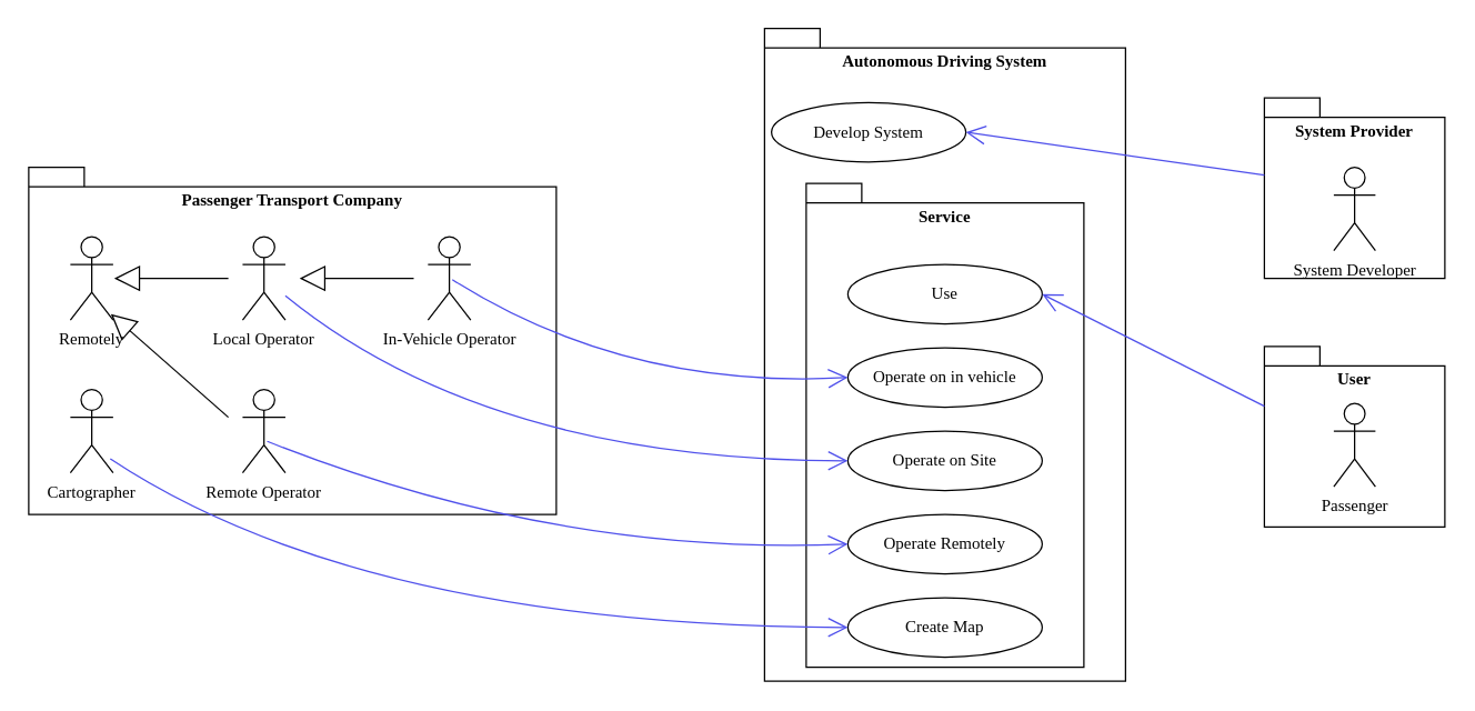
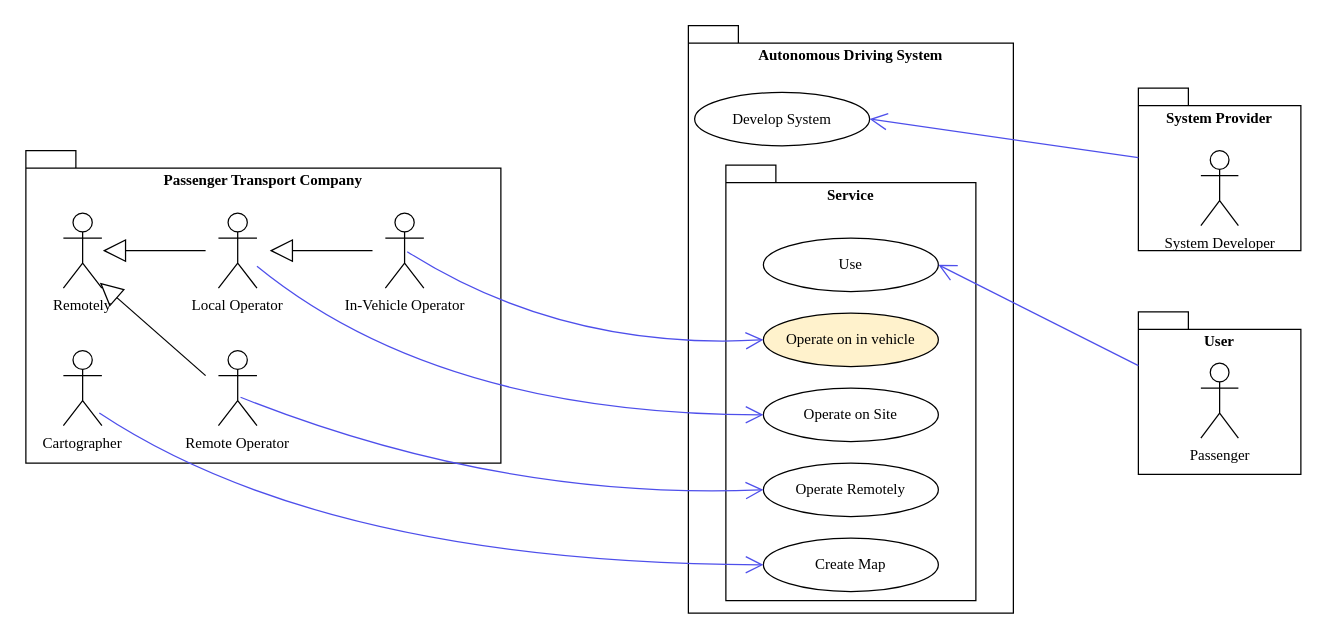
  <mxCell id="0" />
  <mxCell id="1" parent="0" />
  <mxCell id="2" value="" style="group;fontFamily=Prompt;" parent="1" vertex="1" connectable="0"><mxGeometry x="20" y="120" width="380" height="250" as="geometry" /></mxCell>
  <mxCell id="3" value="Passenger Transport Company" style="shape=folder;fontStyle=1;spacingTop=10;tabWidth=40;tabHeight=14;tabPosition=left;html=1;whiteSpace=wrap;verticalAlign=top;fontFamily=Prompt;" parent="2" vertex="1"><mxGeometry width="380" height="250" as="geometry" /></mxCell>
  <mxCell id="4" value="Remotely" style="shape=umlActor;verticalLabelPosition=bottom;verticalAlign=top;html=1;fontFamily=Prompt;" parent="2" vertex="1"><mxGeometry x="30.001" y="50" width="30.811" height="60" as="geometry" /></mxCell>
  <mxCell id="5" value="Local Operator" style="shape=umlActor;verticalLabelPosition=bottom;verticalAlign=top;html=1;fontFamily=Prompt;" parent="2" vertex="1"><mxGeometry x="154.054" y="50" width="30.811" height="60" as="geometry" /></mxCell>
  <mxCell id="6" value="In-Vehicle Operator" style="shape=umlActor;verticalLabelPosition=bottom;verticalAlign=top;html=1;fontFamily=Prompt;" parent="2" vertex="1"><mxGeometry x="287.568" y="50" width="30.811" height="60" as="geometry" /></mxCell>
  <mxCell id="7" value="Cartographer" style="shape=umlActor;verticalLabelPosition=bottom;verticalAlign=top;html=1;fontFamily=Prompt;" parent="2" vertex="1"><mxGeometry x="30.001" y="160" width="30.811" height="60" as="geometry" /></mxCell>
  <mxCell id="8" value="Remote Operator" style="shape=umlActor;verticalLabelPosition=bottom;verticalAlign=top;html=1;fontFamily=Prompt;" parent="2" vertex="1"><mxGeometry x="154.054" y="160" width="30.811" height="60" as="geometry" /></mxCell>
  <mxCell id="9" value="" style="endArrow=block;endSize=16;endFill=0;html=1;rounded=0;fontFamily=Prompt;" parent="2" edge="1"><mxGeometry width="160" relative="1" as="geometry"><mxPoint x="143.784" y="80" as="sourcePoint" /><mxPoint x="61.622" y="80" as="targetPoint" /></mxGeometry></mxCell>
  <mxCell id="10" value="" style="endArrow=block;endSize=16;endFill=0;html=1;rounded=0;fontFamily=Prompt;" parent="2" edge="1"><mxGeometry width="160" relative="1" as="geometry"><mxPoint x="277.297" y="80" as="sourcePoint" /><mxPoint x="195.135" y="80" as="targetPoint" /></mxGeometry></mxCell>
  <mxCell id="11" value="" style="endArrow=block;endSize=16;endFill=0;html=1;rounded=0;entryX=0.947;entryY=0.927;entryDx=0;entryDy=0;entryPerimeter=0;fontFamily=Prompt;" parent="2" target="4" edge="1"><mxGeometry width="160" relative="1" as="geometry"><mxPoint x="143.784" y="180" as="sourcePoint" /><mxPoint x="71.892" y="140" as="targetPoint" /></mxGeometry></mxCell>
  <mxCell id="12" value="" style="group;fontFamily=Prompt;" parent="1" vertex="1" connectable="0"><mxGeometry x="550" y="20" width="260" height="470" as="geometry" /></mxCell>
  <mxCell id="13" value="Autonomous Driving System" style="shape=folder;fontStyle=1;spacingTop=10;tabWidth=40;tabHeight=14;tabPosition=left;html=1;whiteSpace=wrap;verticalAlign=top;container=0;fontFamily=Prompt;" parent="12" vertex="1"><mxGeometry width="260" height="470" as="geometry" /></mxCell>
  <mxCell id="14" value="Service" style="shape=folder;fontStyle=1;spacingTop=10;tabWidth=40;tabHeight=14;tabPosition=left;html=1;whiteSpace=wrap;verticalAlign=top;container=0;fontFamily=Prompt;" parent="12" vertex="1"><mxGeometry x="30" y="111.59" width="200" height="348.41" as="geometry" /></mxCell>
  <mxCell id="15" value="Develop System" style="ellipse;whiteSpace=wrap;html=1;container=0;fontFamily=Prompt;" parent="12" vertex="1"><mxGeometry x="5" y="53.409" width="140" height="42.727" as="geometry" /></mxCell>
  <mxCell id="16" value="Use" style="ellipse;whiteSpace=wrap;html=1;container=0;fontFamily=Prompt;" parent="12" vertex="1"><mxGeometry x="60" y="170.001" width="140" height="42.727" as="geometry" /></mxCell>
- <mxCell id="17" value="Operate on in vehicle" style="ellipse;whiteSpace=wrap;html=1;container=0;fontFamily=Prompt;" parent="12" vertex="1"><mxGeometry x="60" y="230.002" width="140" height="42.727" as="geometry" /></mxCell>
+ <mxCell id="17" value="Operate on in vehicle" style="ellipse;whiteSpace=wrap;html=1;container=0;fontFamily=Prompt;fillColor=#fff2cc;" parent="12" vertex="1"><mxGeometry x="60" y="230.002" width="140" height="42.727" as="geometry" /></mxCell>
  <mxCell id="18" value="Operate on Site" style="ellipse;whiteSpace=wrap;html=1;container=0;fontFamily=Prompt;" parent="12" vertex="1"><mxGeometry x="60" y="290" width="140" height="42.727" as="geometry" /></mxCell>
  <mxCell id="19" value="Operate Remotely" style="ellipse;whiteSpace=wrap;html=1;container=0;fontFamily=Prompt;" parent="12" vertex="1"><mxGeometry x="60" y="350" width="140" height="42.727" as="geometry" /></mxCell>
  <mxCell id="20" value="Create Map" style="ellipse;whiteSpace=wrap;html=1;container=0;fontFamily=Prompt;" parent="12" vertex="1"><mxGeometry x="60" y="410" width="140" height="42.727" as="geometry" /></mxCell>
  <mxCell id="21" value="" style="group;fontFamily=Prompt;" parent="1" vertex="1" connectable="0"><mxGeometry x="910" y="249" width="130" height="130" as="geometry" /></mxCell>
  <mxCell id="22" value="User" style="shape=folder;fontStyle=1;spacingTop=10;tabWidth=40;tabHeight=14;tabPosition=left;html=1;whiteSpace=wrap;verticalAlign=top;fontFamily=Prompt;" parent="21" vertex="1"><mxGeometry width="130" height="130" as="geometry" /></mxCell>
  <mxCell id="23" value="Passenger" style="shape=umlActor;verticalLabelPosition=bottom;verticalAlign=top;html=1;fontFamily=Prompt;" parent="21" vertex="1"><mxGeometry x="50" y="41" width="30" height="60" as="geometry" /></mxCell>
  <mxCell id="24" value="" style="group;fontFamily=Prompt;" parent="1" vertex="1" connectable="0"><mxGeometry x="910" y="70" width="130" height="130" as="geometry" /></mxCell>
  <mxCell id="25" value="System Provider" style="shape=folder;fontStyle=1;spacingTop=10;tabWidth=40;tabHeight=14;tabPosition=left;html=1;whiteSpace=wrap;verticalAlign=top;fontFamily=Prompt;" parent="24" vertex="1"><mxGeometry width="130" height="130" as="geometry" /></mxCell>
  <mxCell id="26" value="System Developer" style="shape=umlActor;verticalLabelPosition=bottom;verticalAlign=top;html=1;fontFamily=Prompt;" parent="24" vertex="1"><mxGeometry x="50" y="50" width="30" height="60" as="geometry" /></mxCell>
  <mxCell id="27" value="" style="endArrow=open;endFill=1;endSize=12;html=1;exitX=0.568;exitY=0.514;exitDx=0;exitDy=0;exitPerimeter=0;entryX=0;entryY=0.5;entryDx=0;entryDy=0;curved=1;strokeColor=#4E4FEB;fontFamily=Prompt;" parent="1" source="6" target="17" edge="1"><mxGeometry width="160" relative="1" as="geometry"><mxPoint x="320" y="440" as="sourcePoint" /><mxPoint x="480" y="440" as="targetPoint" /><Array as="points"><mxPoint x="450" y="280" /></Array></mxGeometry></mxCell>
  <mxCell id="28" value="" style="endArrow=open;endFill=1;endSize=12;html=1;exitX=0.574;exitY=0.622;exitDx=0;exitDy=0;exitPerimeter=0;entryX=0;entryY=0.5;entryDx=0;entryDy=0;curved=1;strokeColor=#4E4FEB;fontFamily=Prompt;" parent="1" source="8" target="19" edge="1"><mxGeometry width="160" relative="1" as="geometry"><mxPoint x="340" y="410" as="sourcePoint" /><mxPoint x="500" y="410" as="targetPoint" /><Array as="points"><mxPoint x="400" y="400" /></Array></mxGeometry></mxCell>
  <mxCell id="29" value="" style="endArrow=open;endFill=1;endSize=12;html=1;exitX=0.933;exitY=0.833;exitDx=0;exitDy=0;exitPerimeter=0;entryX=0;entryY=0.5;entryDx=0;entryDy=0;curved=1;strokeColor=#4E4FEB;fontFamily=Prompt;" parent="1" source="7" target="20" edge="1"><mxGeometry width="160" relative="1" as="geometry"><mxPoint x="210" y="450" as="sourcePoint" /><mxPoint x="370" y="450" as="targetPoint" /><Array as="points"><mxPoint x="260" y="450" /></Array></mxGeometry></mxCell>
  <mxCell id="30" value="" style="endArrow=open;endFill=1;endSize=12;html=1;entryX=0;entryY=0.5;entryDx=0;entryDy=0;curved=1;strokeColor=#4E4FEB;fontFamily=Prompt;" parent="1" source="5" target="18" edge="1"><mxGeometry width="160" relative="1" as="geometry"><mxPoint x="420" y="290" as="sourcePoint" /><mxPoint x="580" y="290" as="targetPoint" /><Array as="points"><mxPoint x="350" y="331" /></Array></mxGeometry></mxCell>
  <mxCell id="31" value="" style="endArrow=open;endFill=1;endSize=12;html=1;rounded=0;entryX=1;entryY=0.5;entryDx=0;entryDy=0;strokeColor=#4E4FEB;fontFamily=Prompt;" parent="1" source="25" target="15" edge="1"><mxGeometry width="160" relative="1" as="geometry"><mxPoint x="830" y="150" as="sourcePoint" /><mxPoint x="990" y="150" as="targetPoint" /></mxGeometry></mxCell>
  <mxCell id="32" value="" style="endArrow=open;endFill=1;endSize=12;html=1;rounded=0;entryX=1;entryY=0.5;entryDx=0;entryDy=0;exitX=0;exitY=0;exitDx=0;exitDy=43;exitPerimeter=0;strokeColor=#4E4FEB;fontFamily=Prompt;" parent="1" source="22" target="16" edge="1"><mxGeometry width="160" relative="1" as="geometry"><mxPoint x="920" y="440" as="sourcePoint" /><mxPoint x="1080" y="440" as="targetPoint" /></mxGeometry></mxCell>
